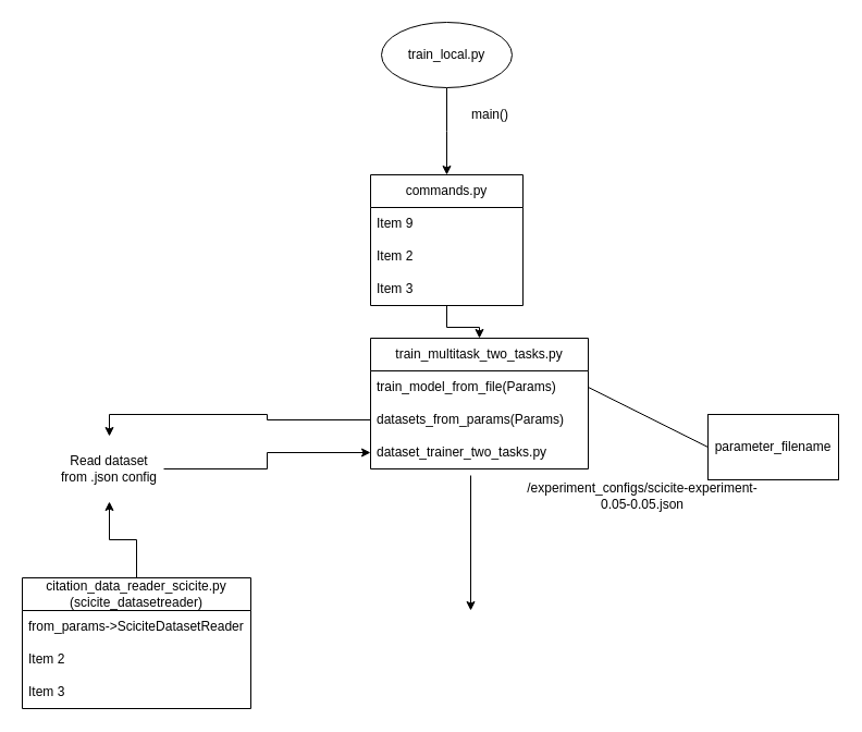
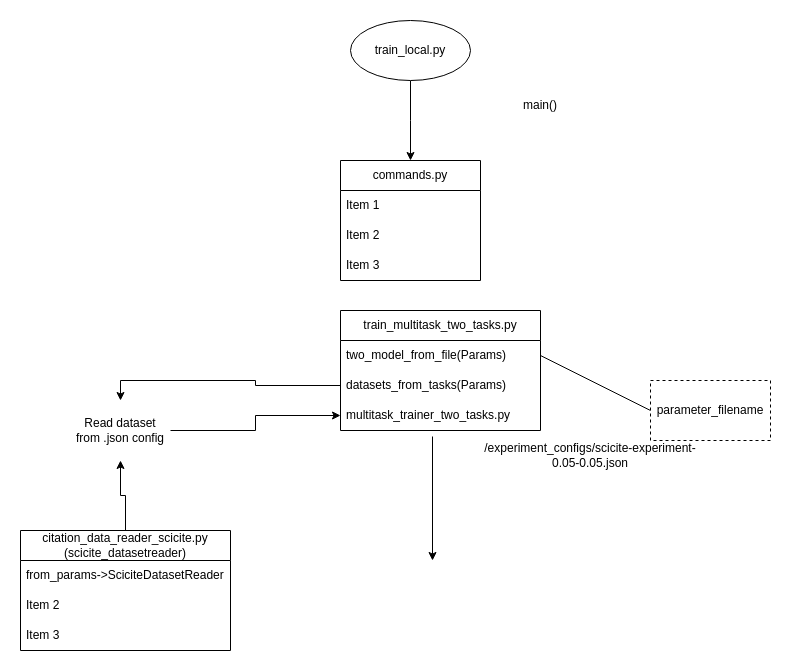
  <mxCell id="0" />
  <mxCell id="1" parent="0" />
  <mxCell id="2" style="edgeStyle=orthogonalEdgeStyle;rounded=0;orthogonalLoop=1;jettySize=auto;html=1;exitX=0.5;exitY=1;exitDx=0;exitDy=0;entryX=0.5;entryY=0;entryDx=0;entryDy=0;" edge="1" parent="1" source="3"><mxGeometry relative="1" as="geometry"><mxPoint x="410" y="160" as="targetPoint" /></mxGeometry></mxCell>
  <mxCell id="3" value="train_local.py" style="ellipse;whiteSpace=wrap;html=1;" vertex="1" parent="1"><mxGeometry x="350" y="20" width="120" height="60" as="geometry" /></mxCell>
- <mxCell id="4" value="main()" style="text;html=1;align=center;verticalAlign=middle;whiteSpace=wrap;rounded=0;" vertex="1" parent="1"><mxGeometry x="420" y="90" width="60" height="30" as="geometry" /></mxCell>
- <mxCell id="5" style="edgeStyle=orthogonalEdgeStyle;rounded=0;orthogonalLoop=1;jettySize=auto;html=1;" edge="1" parent="1" source="6" target="10"><mxGeometry relative="1" as="geometry" /></mxCell>
+ <mxCell id="4" value="main()" style="text;html=1;align=center;verticalAlign=middle;whiteSpace=wrap;rounded=0;" vertex="1" parent="1"><mxGeometry x="510" y="90" width="60" height="30" as="geometry" /></mxCell>
  <mxCell id="6" value="commands.py" style="swimlane;fontStyle=0;childLayout=stackLayout;horizontal=1;startSize=30;horizontalStack=0;resizeParent=1;resizeParentMax=0;resizeLast=0;collapsible=1;marginBottom=0;whiteSpace=wrap;html=1;" vertex="1" parent="1"><mxGeometry x="340" y="160" width="140" height="120" as="geometry" /></mxCell>
- <mxCell id="7" value="Item 9" style="text;strokeColor=none;fillColor=none;align=left;verticalAlign=middle;spacingLeft=4;spacingRight=4;overflow=hidden;points=[[0,0.5],[1,0.5]];portConstraint=eastwest;rotatable=0;whiteSpace=wrap;html=1;" vertex="1" parent="6"><mxGeometry y="30" width="140" height="30" as="geometry" /></mxCell>
+ <mxCell id="7" value="Item 1" style="text;strokeColor=none;fillColor=none;align=left;verticalAlign=middle;spacingLeft=4;spacingRight=4;overflow=hidden;points=[[0,0.5],[1,0.5]];portConstraint=eastwest;rotatable=0;whiteSpace=wrap;html=1;" vertex="1" parent="6"><mxGeometry y="30" width="140" height="30" as="geometry" /></mxCell>
  <mxCell id="8" value="Item 2" style="text;strokeColor=none;fillColor=none;align=left;verticalAlign=middle;spacingLeft=4;spacingRight=4;overflow=hidden;points=[[0,0.5],[1,0.5]];portConstraint=eastwest;rotatable=0;whiteSpace=wrap;html=1;" vertex="1" parent="6"><mxGeometry y="60" width="140" height="30" as="geometry" /></mxCell>
  <mxCell id="9" value="Item 3" style="text;strokeColor=none;fillColor=none;align=left;verticalAlign=middle;spacingLeft=4;spacingRight=4;overflow=hidden;points=[[0,0.5],[1,0.5]];portConstraint=eastwest;rotatable=0;whiteSpace=wrap;html=1;" vertex="1" parent="6"><mxGeometry y="90" width="140" height="30" as="geometry" /></mxCell>
  <mxCell id="10" value="train_multitask_two_tasks.py" style="swimlane;fontStyle=0;childLayout=stackLayout;horizontal=1;startSize=30;horizontalStack=0;resizeParent=1;resizeParentMax=0;resizeLast=0;collapsible=1;marginBottom=0;whiteSpace=wrap;html=1;" vertex="1" parent="1"><mxGeometry x="340" y="310" width="200" height="120" as="geometry" /></mxCell>
- <mxCell id="11" value="train_model_from_file(Params)" style="text;strokeColor=none;fillColor=none;align=left;verticalAlign=middle;spacingLeft=4;spacingRight=4;overflow=hidden;points=[[0,0.5],[1,0.5]];portConstraint=eastwest;rotatable=0;whiteSpace=wrap;html=1;" vertex="1" parent="10"><mxGeometry y="30" width="200" height="30" as="geometry" /></mxCell>
- <mxCell id="12" value="datasets_from_params(Params)" style="text;strokeColor=none;fillColor=none;align=left;verticalAlign=middle;spacingLeft=4;spacingRight=4;overflow=hidden;points=[[0,0.5],[1,0.5]];portConstraint=eastwest;rotatable=0;whiteSpace=wrap;html=1;" vertex="1" parent="10"><mxGeometry y="60" width="200" height="30" as="geometry" /></mxCell>
- <mxCell id="13" value="dataset_trainer_two_tasks.py" style="text;strokeColor=none;fillColor=none;align=left;verticalAlign=middle;spacingLeft=4;spacingRight=4;overflow=hidden;points=[[0,0.5],[1,0.5]];portConstraint=eastwest;rotatable=0;whiteSpace=wrap;html=1;" vertex="1" parent="10"><mxGeometry y="90" width="200" height="30" as="geometry" /></mxCell>
+ <mxCell id="11" value="two_model_from_file(Params)" style="text;strokeColor=none;fillColor=none;align=left;verticalAlign=middle;spacingLeft=4;spacingRight=4;overflow=hidden;points=[[0,0.5],[1,0.5]];portConstraint=eastwest;rotatable=0;whiteSpace=wrap;html=1;" vertex="1" parent="10"><mxGeometry y="30" width="200" height="30" as="geometry" /></mxCell>
+ <mxCell id="12" value="datasets_from_tasks(Params)" style="text;strokeColor=none;fillColor=none;align=left;verticalAlign=middle;spacingLeft=4;spacingRight=4;overflow=hidden;points=[[0,0.5],[1,0.5]];portConstraint=eastwest;rotatable=0;whiteSpace=wrap;html=1;" vertex="1" parent="10"><mxGeometry y="60" width="200" height="30" as="geometry" /></mxCell>
+ <mxCell id="13" value="multitask_trainer_two_tasks.py" style="text;strokeColor=none;fillColor=none;align=left;verticalAlign=middle;spacingLeft=4;spacingRight=4;overflow=hidden;points=[[0,0.5],[1,0.5]];portConstraint=eastwest;rotatable=0;whiteSpace=wrap;html=1;" vertex="1" parent="10"><mxGeometry y="90" width="200" height="30" as="geometry" /></mxCell>
  <mxCell id="14" value="" style="endArrow=classic;html=1;rounded=0;exitX=0.46;exitY=1.2;exitDx=0;exitDy=0;exitPerimeter=0;" edge="1" parent="1" source="13"><mxGeometry width="50" height="50" relative="1" as="geometry"><mxPoint x="590" y="240" as="sourcePoint" /><mxPoint x="432" y="560" as="targetPoint" /></mxGeometry></mxCell>
  <mxCell id="15" value="" style="endArrow=none;html=1;rounded=0;entryX=1;entryY=0.5;entryDx=0;entryDy=0;exitX=0;exitY=0.5;exitDx=0;exitDy=0;" edge="1" parent="1" source="16" target="11"><mxGeometry width="50" height="50" relative="1" as="geometry"><mxPoint x="650" y="385" as="sourcePoint" /><mxPoint x="640" y="190" as="targetPoint" /></mxGeometry></mxCell>
- <mxCell id="16" value="parameter_filename" style="rounded=0;whiteSpace=wrap;html=1;" vertex="1" parent="1"><mxGeometry x="650" y="380" width="120" height="60" as="geometry" /></mxCell>
+ <mxCell id="16" value="parameter_filename" style="rounded=0;whiteSpace=wrap;html=1;dashed=1;" vertex="1" parent="1"><mxGeometry x="650" y="380" width="120" height="60" as="geometry" /></mxCell>
  <mxCell id="17" value="/experiment_configs/scicite-experiment-0.05-0.05.json" style="text;html=1;align=center;verticalAlign=middle;whiteSpace=wrap;rounded=0;" vertex="1" parent="1"><mxGeometry x="480" y="440" width="220" height="30" as="geometry" /></mxCell>
  <mxCell id="18" style="edgeStyle=orthogonalEdgeStyle;rounded=0;orthogonalLoop=1;jettySize=auto;html=1;entryX=0;entryY=0.5;entryDx=0;entryDy=0;" edge="1" parent="1" source="19" target="13"><mxGeometry relative="1" as="geometry" /></mxCell>
- <mxCell id="19" value="Read dataset from .json config" style="text;html=1;align=center;verticalAlign=middle;whiteSpace=wrap;rounded=0;" vertex="1" parent="1"><mxGeometry x="50" y="400" width="100" height="60" as="geometry" /></mxCell>
+ <mxCell id="19" value="Read dataset from .json config" style="text;html=1;align=center;verticalAlign=middle;whiteSpace=wrap;rounded=0;" vertex="1" parent="1"><mxGeometry x="70" y="400" width="100" height="60" as="geometry" /></mxCell>
  <mxCell id="20" style="edgeStyle=orthogonalEdgeStyle;rounded=0;orthogonalLoop=1;jettySize=auto;html=1;exitX=0;exitY=0.5;exitDx=0;exitDy=0;entryX=0.5;entryY=0;entryDx=0;entryDy=0;" edge="1" parent="1" source="12" target="19"><mxGeometry relative="1" as="geometry"><mxPoint x="180" y="415" as="targetPoint" /></mxGeometry></mxCell>
  <mxCell id="21" style="edgeStyle=orthogonalEdgeStyle;rounded=0;orthogonalLoop=1;jettySize=auto;html=1;" edge="1" parent="1" source="22" target="19"><mxGeometry relative="1" as="geometry" /></mxCell>
  <mxCell id="22" value="citation_data_reader_scicite.py (scicite_datasetreader)" style="swimlane;fontStyle=0;childLayout=stackLayout;horizontal=1;startSize=30;horizontalStack=0;resizeParent=1;resizeParentMax=0;resizeLast=0;collapsible=1;marginBottom=0;whiteSpace=wrap;html=1;" vertex="1" parent="1"><mxGeometry x="20" y="530" width="210" height="120" as="geometry" /></mxCell>
  <mxCell id="23" value="from_params-&amp;gt;SciciteDatasetReader" style="text;strokeColor=none;fillColor=none;align=left;verticalAlign=middle;spacingLeft=4;spacingRight=4;overflow=hidden;points=[[0,0.5],[1,0.5]];portConstraint=eastwest;rotatable=0;whiteSpace=wrap;html=1;" vertex="1" parent="22"><mxGeometry y="30" width="210" height="30" as="geometry" /></mxCell>
  <mxCell id="24" value="Item 2" style="text;strokeColor=none;fillColor=none;align=left;verticalAlign=middle;spacingLeft=4;spacingRight=4;overflow=hidden;points=[[0,0.5],[1,0.5]];portConstraint=eastwest;rotatable=0;whiteSpace=wrap;html=1;" vertex="1" parent="22"><mxGeometry y="60" width="210" height="30" as="geometry" /></mxCell>
  <mxCell id="25" value="Item 3" style="text;strokeColor=none;fillColor=none;align=left;verticalAlign=middle;spacingLeft=4;spacingRight=4;overflow=hidden;points=[[0,0.5],[1,0.5]];portConstraint=eastwest;rotatable=0;whiteSpace=wrap;html=1;" vertex="1" parent="22"><mxGeometry y="90" width="210" height="30" as="geometry" /></mxCell>
